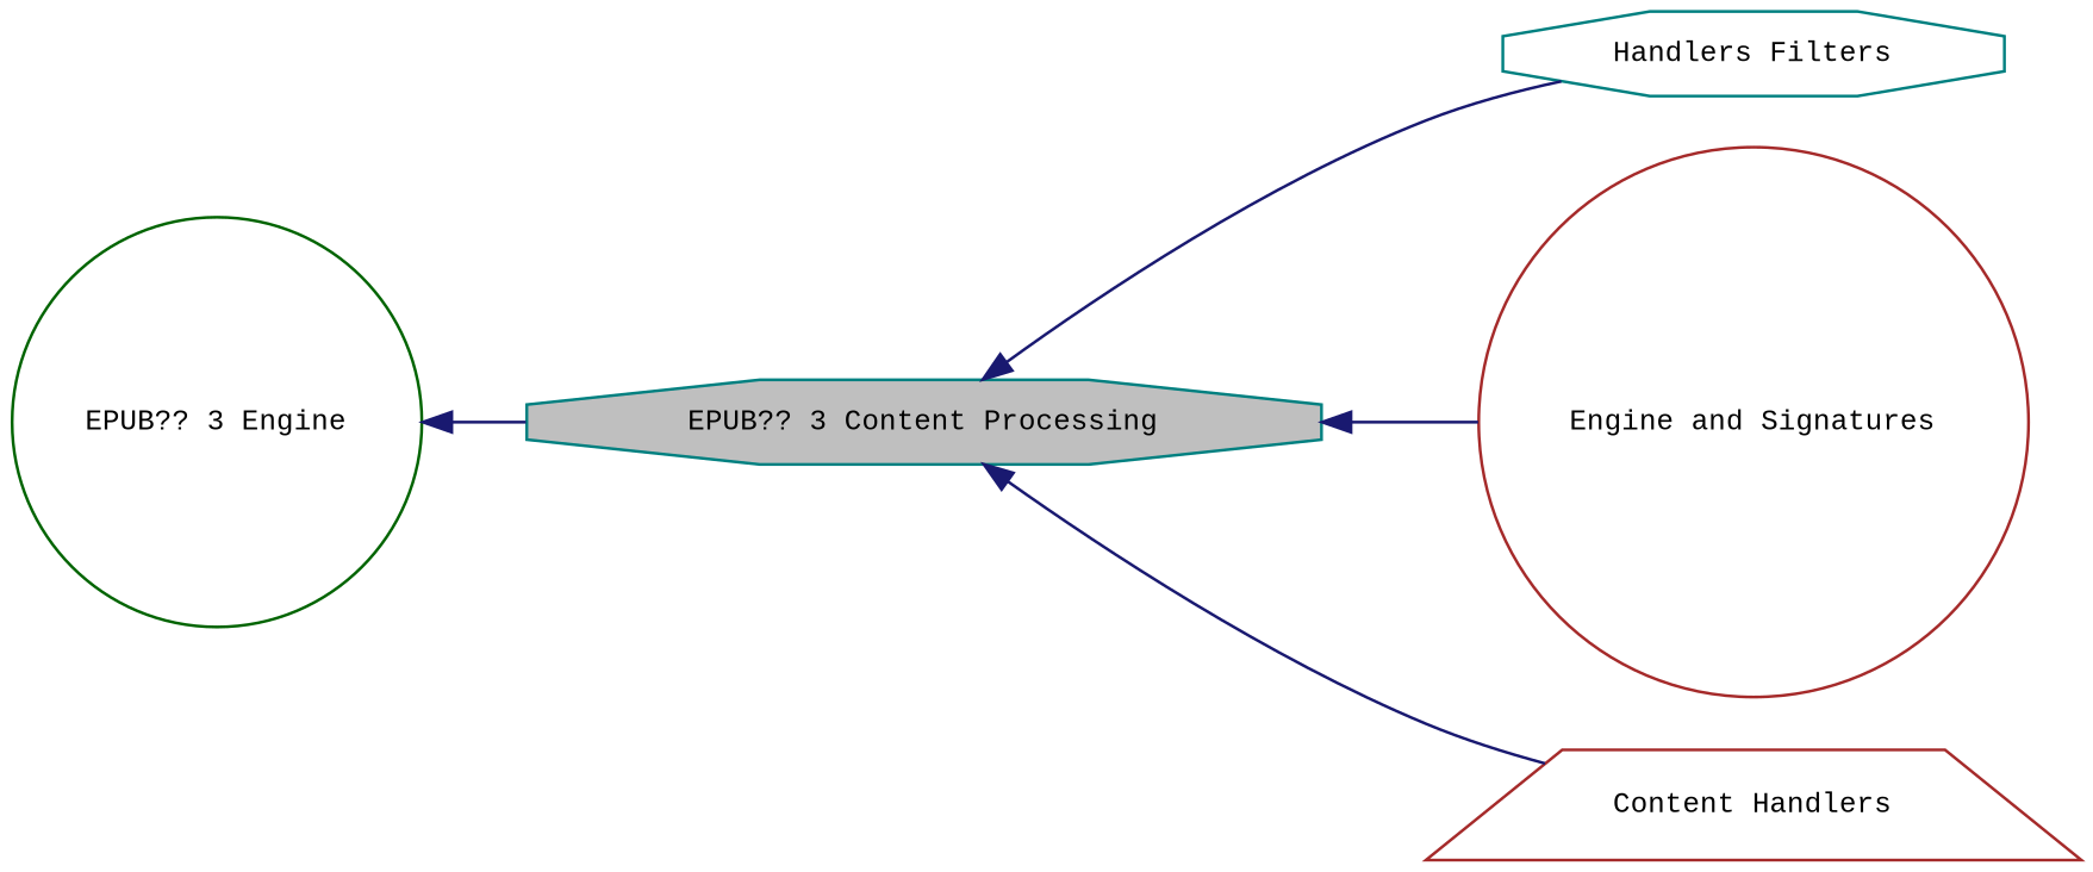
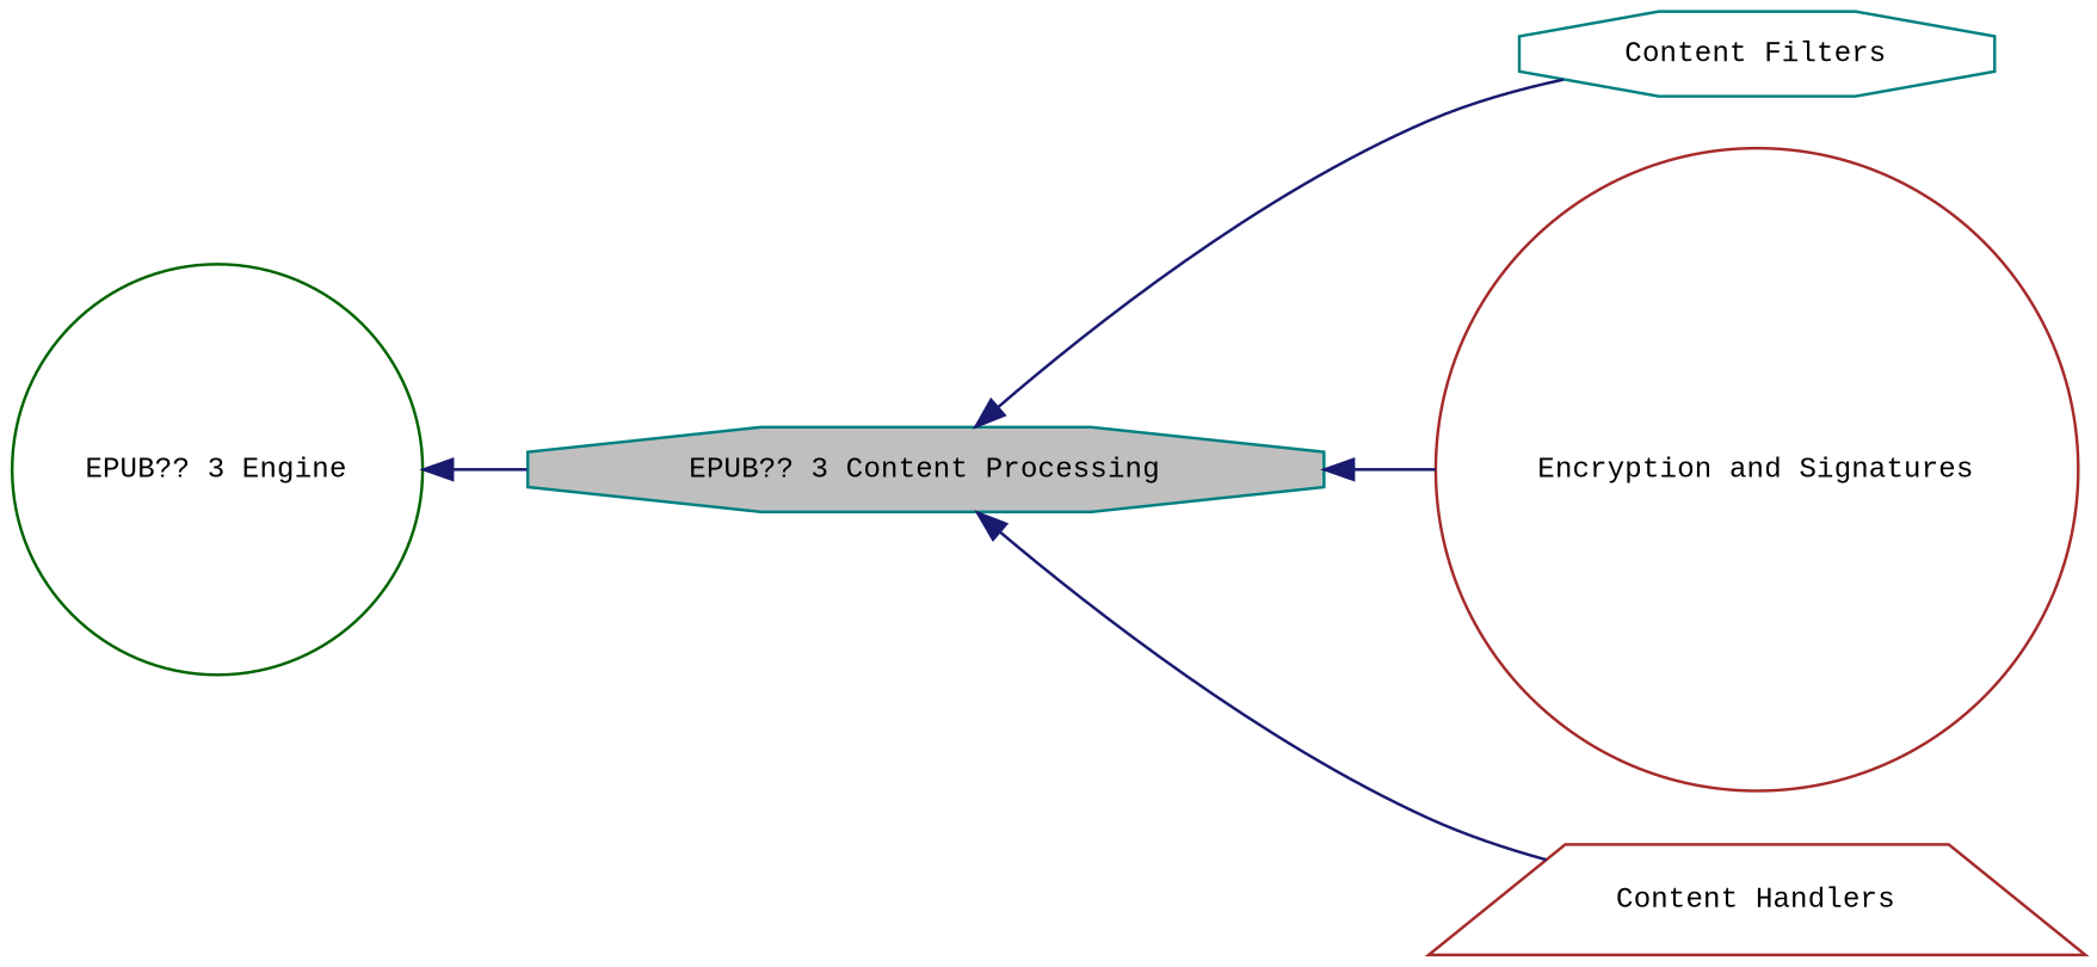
  digraph {
    fontname="Liberation Mono"
    rankdir=LR
    node [color=teal fillcolor=white fontname="Liberation Mono" fontsize=10 shape=octagon style=filled]
    edge [color=midnightblue dir=back fontname="Liberation Mono" fontsize=10 labelfontname=Helvetica labelfontsize=10 shape=plaintext style=solid]
-   n1 [height=0.2 label="Handlers Filters" width=0.4]
-   n2 [color=brown height=0.2 label="Engine and Signatures" shape=circle width=0.4]
+   n1 [height=0.2 label="Content Filters" width=0.4]
+   n2 [color=brown height=0.2 label="Encryption and Signatures" shape=circle width=0.4]
    n3 [color=darkgreen height=0.2 label="EPUB?? 3 Engine" shape=circle width=0.4]
    n4 [fillcolor=grey75 fontcolor=black height=0.2 label="EPUB?? 3 Content Processing" width=0.4]
    n5 [color=brown height=0.2 label="Content Handlers" shape=trapezium width=0.4]
    n3 -> n4
    n4 -> n1
    n4 -> n2
    n4 -> n5
  }
